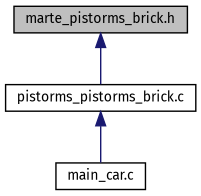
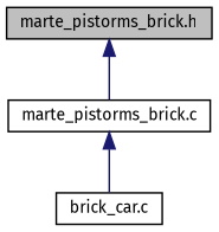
  digraph {
    fontname="Fira Sans"
    node [color=black fillcolor=white fontname="Fira Sans" fontsize=10 shape=record style=filled]
    edge [color=midnightblue dir=back fontname="Fira Sans" fontsize=10 labelfontname=Helvetica labelfontsize=10 style=solid]
    n1 [fillcolor=grey75 fontcolor=black height=0.2 label="marte_pistorms_brick.h" width=0.4]
-   n2 [height=0.2 label="pistorms_pistorms_brick.c" width=0.4]
-   n3 [height=0.2 label="main_car.c" width=0.4]
+   n2 [height=0.2 label="marte_pistorms_brick.c" width=0.4]
+   n3 [height=0.2 label="brick_car.c" width=0.4]
    n1 -> n2
    n2 -> n3
  }
